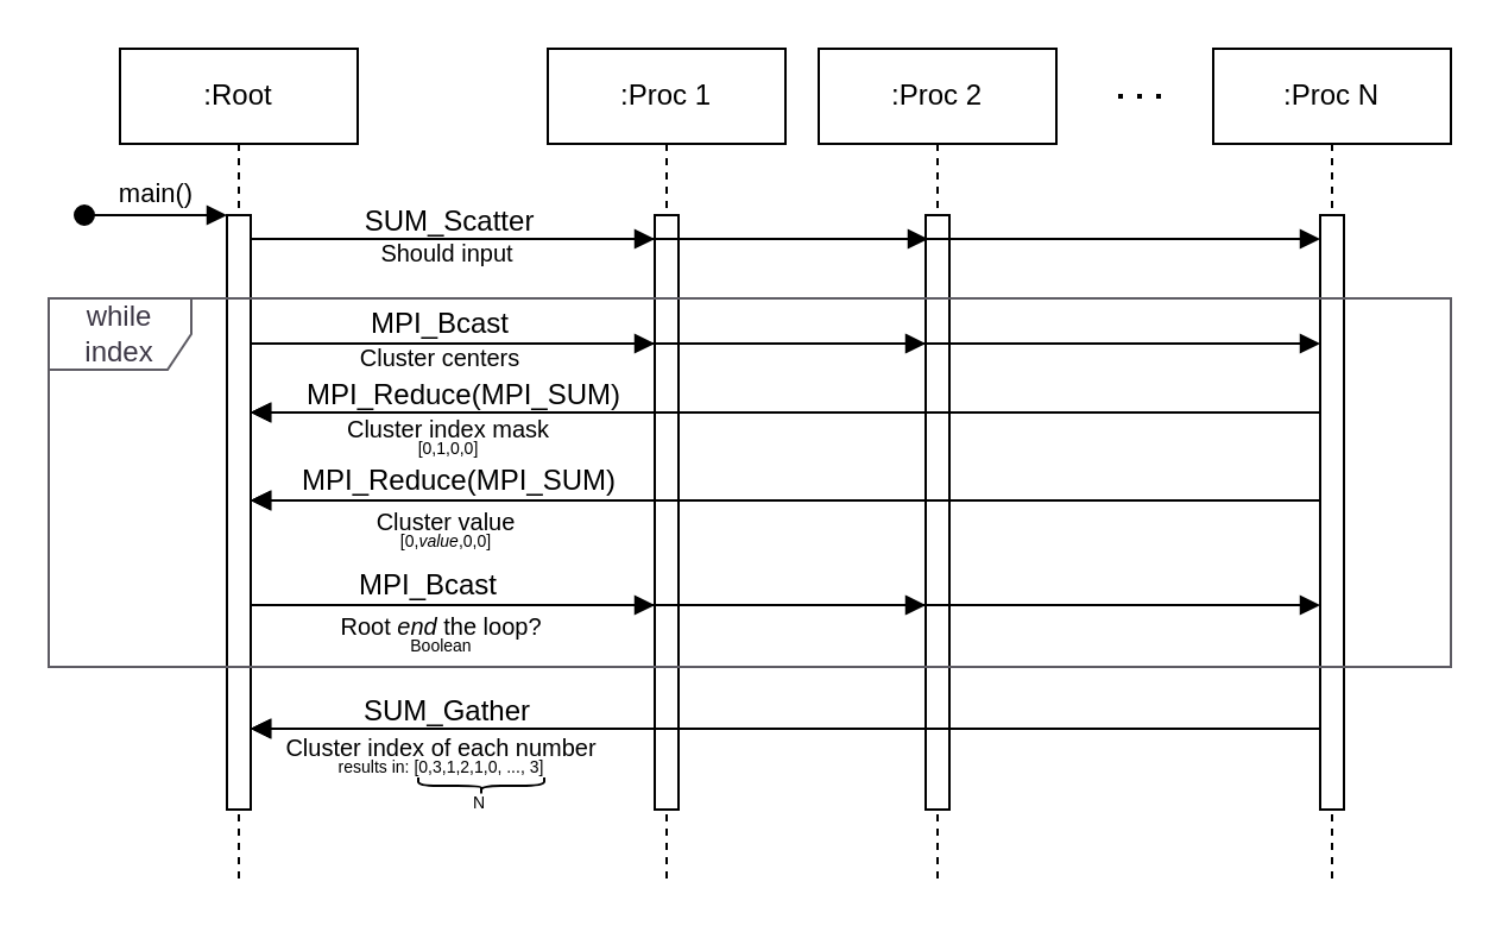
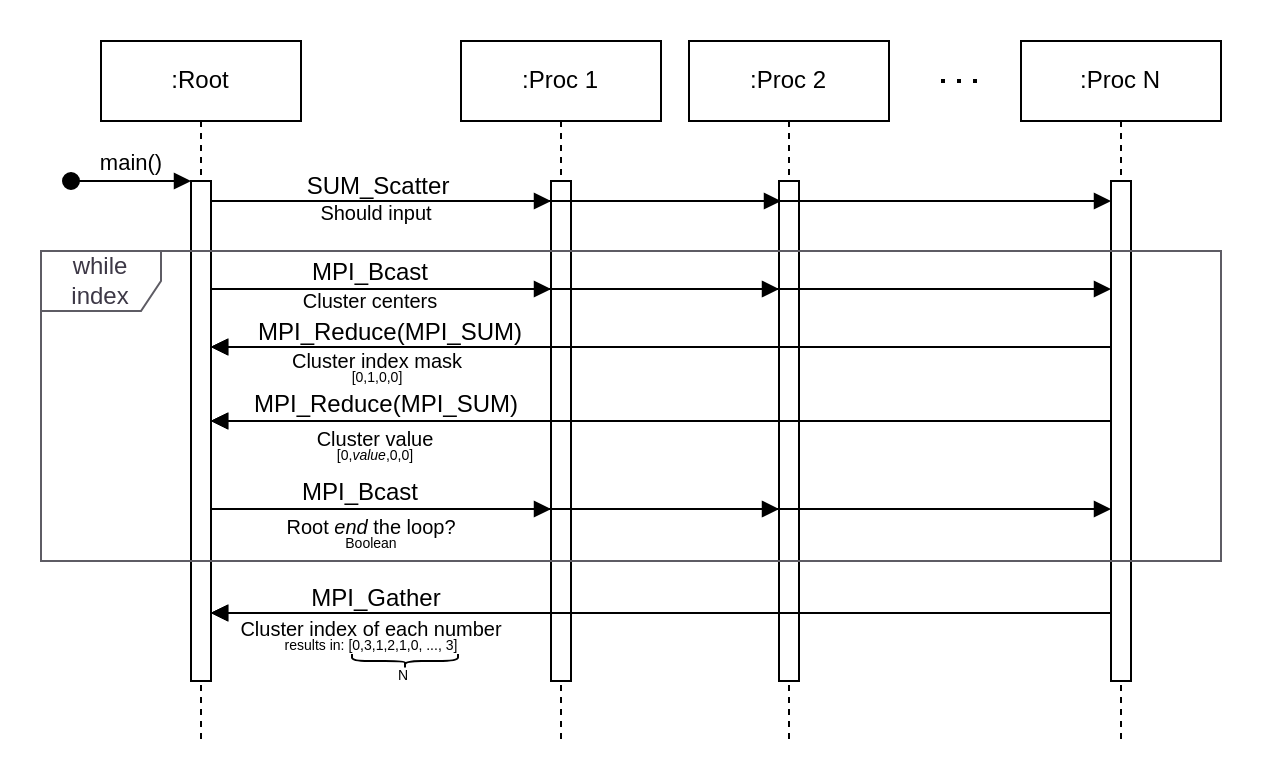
  <mxCell id="0" />
  <mxCell id="1" parent="0" />
  <mxCell id="2" value=":Root" style="shape=umlLifeline;perimeter=lifelinePerimeter;whiteSpace=wrap;html=1;container=0;dropTarget=0;collapsible=0;recursiveResize=0;outlineConnect=0;portConstraint=eastwest;newEdgeStyle={&quot;edgeStyle&quot;:&quot;elbowEdgeStyle&quot;,&quot;elbow&quot;:&quot;vertical&quot;,&quot;curved&quot;:0,&quot;rounded&quot;:0};" parent="1" vertex="1"><mxGeometry x="50" y="20" width="100" height="350" as="geometry" /></mxCell>
  <mxCell id="3" value="" style="html=1;points=[];perimeter=orthogonalPerimeter;outlineConnect=0;targetShapes=umlLifeline;portConstraint=eastwest;newEdgeStyle={&quot;edgeStyle&quot;:&quot;elbowEdgeStyle&quot;,&quot;elbow&quot;:&quot;vertical&quot;,&quot;curved&quot;:0,&quot;rounded&quot;:0};" parent="2" vertex="1"><mxGeometry x="45" y="70" width="10" height="250" as="geometry" /></mxCell>
  <mxCell id="4" value="main()" style="html=1;verticalAlign=bottom;startArrow=oval;endArrow=block;startSize=8;edgeStyle=elbowEdgeStyle;elbow=vertical;curved=0;rounded=0;" parent="2" target="3" edge="1"><mxGeometry relative="1" as="geometry"><mxPoint x="-15" y="70" as="sourcePoint" /></mxGeometry></mxCell>
  <mxCell id="5" value=":Proc 1" style="shape=umlLifeline;perimeter=lifelinePerimeter;whiteSpace=wrap;html=1;container=0;dropTarget=0;collapsible=0;recursiveResize=0;outlineConnect=0;portConstraint=eastwest;newEdgeStyle={&quot;edgeStyle&quot;:&quot;elbowEdgeStyle&quot;,&quot;elbow&quot;:&quot;vertical&quot;,&quot;curved&quot;:0,&quot;rounded&quot;:0};" parent="1" vertex="1"><mxGeometry x="230" y="20" width="100" height="350" as="geometry" /></mxCell>
  <mxCell id="6" value="" style="html=1;points=[];perimeter=orthogonalPerimeter;outlineConnect=0;targetShapes=umlLifeline;portConstraint=eastwest;newEdgeStyle={&quot;edgeStyle&quot;:&quot;elbowEdgeStyle&quot;,&quot;elbow&quot;:&quot;vertical&quot;,&quot;curved&quot;:0,&quot;rounded&quot;:0};" parent="5" vertex="1"><mxGeometry x="45" y="70" width="10" height="250" as="geometry" /></mxCell>
  <mxCell id="7" value="" style="html=1;verticalAlign=bottom;endArrow=block;edgeStyle=elbowEdgeStyle;elbow=vertical;curved=0;rounded=0;" parent="1" source="3" target="6" edge="1"><mxGeometry relative="1" as="geometry"><mxPoint x="205" y="110" as="sourcePoint" /><Array as="points"><mxPoint x="190" y="100" /></Array></mxGeometry></mxCell>
  <mxCell id="8" value=":Proc 2" style="shape=umlLifeline;perimeter=lifelinePerimeter;whiteSpace=wrap;html=1;container=0;dropTarget=0;collapsible=0;recursiveResize=0;outlineConnect=0;portConstraint=eastwest;newEdgeStyle={&quot;edgeStyle&quot;:&quot;elbowEdgeStyle&quot;,&quot;elbow&quot;:&quot;vertical&quot;,&quot;curved&quot;:0,&quot;rounded&quot;:0};" vertex="1" parent="1"><mxGeometry x="344" y="20" width="100" height="350" as="geometry" /></mxCell>
  <mxCell id="9" value="" style="html=1;points=[];perimeter=orthogonalPerimeter;outlineConnect=0;targetShapes=umlLifeline;portConstraint=eastwest;newEdgeStyle={&quot;edgeStyle&quot;:&quot;elbowEdgeStyle&quot;,&quot;elbow&quot;:&quot;vertical&quot;,&quot;curved&quot;:0,&quot;rounded&quot;:0};" vertex="1" parent="8"><mxGeometry x="45" y="70" width="10" height="250" as="geometry" /></mxCell>
  <mxCell id="10" value=":Proc N" style="shape=umlLifeline;perimeter=lifelinePerimeter;whiteSpace=wrap;html=1;container=0;dropTarget=0;collapsible=0;recursiveResize=0;outlineConnect=0;portConstraint=eastwest;newEdgeStyle={&quot;edgeStyle&quot;:&quot;elbowEdgeStyle&quot;,&quot;elbow&quot;:&quot;vertical&quot;,&quot;curved&quot;:0,&quot;rounded&quot;:0};" vertex="1" parent="1"><mxGeometry x="510" y="20" width="100" height="350" as="geometry" /></mxCell>
  <mxCell id="11" value="" style="html=1;points=[];perimeter=orthogonalPerimeter;outlineConnect=0;targetShapes=umlLifeline;portConstraint=eastwest;newEdgeStyle={&quot;edgeStyle&quot;:&quot;elbowEdgeStyle&quot;,&quot;elbow&quot;:&quot;vertical&quot;,&quot;curved&quot;:0,&quot;rounded&quot;:0};" vertex="1" parent="10"><mxGeometry x="45" y="70" width="10" height="250" as="geometry" /></mxCell>
  <mxCell id="12" value="" style="html=1;verticalAlign=bottom;endArrow=block;edgeStyle=elbowEdgeStyle;elbow=vertical;curved=0;rounded=0;" edge="1" parent="1"><mxGeometry relative="1" as="geometry"><mxPoint x="115" y="100" as="sourcePoint" /><Array as="points"><mxPoint x="200" y="100" /></Array><mxPoint x="390" y="100" as="targetPoint" /></mxGeometry></mxCell>
  <mxCell id="13" value="" style="endArrow=none;dashed=1;html=1;dashPattern=1 3;strokeWidth=2;rounded=0;" edge="1" parent="1"><mxGeometry width="50" height="50" relative="1" as="geometry"><mxPoint x="470" y="40" as="sourcePoint" /><mxPoint x="490" y="40" as="targetPoint" /></mxGeometry></mxCell>
  <mxCell id="14" value="" style="html=1;verticalAlign=bottom;endArrow=block;edgeStyle=elbowEdgeStyle;elbow=vertical;curved=0;rounded=0;" edge="1" parent="1" target="11"><mxGeometry x="0.041" y="20" relative="1" as="geometry"><mxPoint x="190" y="100" as="sourcePoint" /><Array as="points"><mxPoint x="260" y="100" /></Array><mxPoint x="550" y="100" as="targetPoint" /><mxPoint as="offset" /></mxGeometry></mxCell>
  <mxCell id="15" value="&lt;font style=&quot;font-size: 10px;&quot;&gt;Should input&lt;/font&gt;" style="text;html=1;strokeColor=none;fillColor=none;align=center;verticalAlign=middle;whiteSpace=wrap;rounded=0;" vertex="1" parent="1"><mxGeometry x="138" y="91" width="100" height="30" as="geometry" /></mxCell>
  <mxCell id="16" value="SUM_Scatter" style="text;html=1;strokeColor=none;fillColor=none;align=center;verticalAlign=middle;whiteSpace=wrap;rounded=0;" vertex="1" parent="1"><mxGeometry x="164" y="88" width="50" height="10" as="geometry" /></mxCell>
  <mxCell id="17" value="" style="html=1;verticalAlign=bottom;endArrow=block;edgeStyle=elbowEdgeStyle;elbow=vertical;curved=0;rounded=0;" edge="1" parent="1"><mxGeometry relative="1" as="geometry"><mxPoint x="105" y="144" as="sourcePoint" /><Array as="points"><mxPoint x="260" y="144" /><mxPoint x="199" y="138" /></Array><mxPoint x="275" y="144" as="targetPoint" /></mxGeometry></mxCell>
  <mxCell id="18" value="" style="html=1;verticalAlign=bottom;endArrow=block;edgeStyle=elbowEdgeStyle;elbow=vertical;curved=0;rounded=0;" edge="1" parent="1"><mxGeometry relative="1" as="geometry"><mxPoint x="105" y="144" as="sourcePoint" /><Array as="points"><mxPoint x="340" y="144" /><mxPoint x="292" y="138" /><mxPoint x="209" y="148" /></Array><mxPoint x="389" y="144" as="targetPoint" /></mxGeometry></mxCell>
  <mxCell id="19" value="" style="html=1;verticalAlign=bottom;endArrow=block;edgeStyle=elbowEdgeStyle;elbow=vertical;curved=0;rounded=0;" edge="1" parent="1"><mxGeometry relative="1" as="geometry"><mxPoint x="105" y="144" as="sourcePoint" /><Array as="points"><mxPoint x="350" y="144" /><mxPoint x="380" y="138" /><mxPoint x="302" y="148" /><mxPoint x="219" y="158" /></Array><mxPoint x="555" y="144" as="targetPoint" /></mxGeometry></mxCell>
  <mxCell id="20" value="MPI_Bcast" style="text;html=1;strokeColor=none;fillColor=none;align=center;verticalAlign=middle;whiteSpace=wrap;rounded=0;" vertex="1" parent="1"><mxGeometry x="155" y="120" width="60" height="32" as="geometry" /></mxCell>
  <mxCell id="21" value="&lt;font style=&quot;font-size: 10px;&quot;&gt;Cluster centers&lt;/font&gt;" style="text;html=1;strokeColor=none;fillColor=none;align=center;verticalAlign=middle;whiteSpace=wrap;rounded=0;" vertex="1" parent="1"><mxGeometry x="112" y="135" width="146" height="30" as="geometry" /></mxCell>
  <mxCell id="22" value="" style="html=1;verticalAlign=bottom;endArrow=none;edgeStyle=elbowEdgeStyle;elbow=vertical;curved=0;rounded=0;startArrow=block;startFill=1;endFill=0;strokeWidth=1;" edge="1" parent="1"><mxGeometry relative="1" as="geometry"><mxPoint x="105" y="173" as="sourcePoint" /><Array as="points"><mxPoint x="420" y="173" /><mxPoint x="357" y="164" /><mxPoint x="387" y="158" /><mxPoint x="309" y="168" /><mxPoint x="226" y="178" /></Array><mxPoint x="555" y="173" as="targetPoint" /></mxGeometry></mxCell>
  <mxCell id="23" value="" style="html=1;verticalAlign=bottom;endArrow=none;edgeStyle=elbowEdgeStyle;elbow=vertical;curved=0;rounded=0;startArrow=block;startFill=1;endFill=0;" edge="1" parent="1"><mxGeometry relative="1" as="geometry"><mxPoint x="105" y="173" as="sourcePoint" /><Array as="points"><mxPoint x="290" y="173" /><mxPoint x="330" y="173" /><mxPoint x="315" y="164" /><mxPoint x="330" y="153" /><mxPoint x="390" y="147" /><mxPoint x="312" y="157" /><mxPoint x="229" y="167" /></Array><mxPoint x="389" y="173" as="targetPoint" /></mxGeometry></mxCell>
  <mxCell id="24" value="" style="html=1;verticalAlign=bottom;endArrow=none;edgeStyle=elbowEdgeStyle;elbow=vertical;curved=0;rounded=0;startArrow=block;startFill=1;endFill=0;" edge="1" parent="1"><mxGeometry relative="1" as="geometry"><mxPoint x="105" y="173" as="sourcePoint" /><Array as="points"><mxPoint x="220" y="173" /><mxPoint x="232" y="164" /><mxPoint x="270" y="153" /><mxPoint x="209" y="147" /></Array><mxPoint x="275" y="173" as="targetPoint" /></mxGeometry></mxCell>
  <mxCell id="25" value="MPI_Reduce(MPI_SUM)" style="text;html=1;strokeColor=none;fillColor=none;align=center;verticalAlign=middle;whiteSpace=wrap;rounded=0;" vertex="1" parent="1"><mxGeometry x="165" y="151" width="60" height="30" as="geometry" /></mxCell>
  <mxCell id="26" value="&lt;p style=&quot;line-height: 90%;&quot;&gt;&lt;/p&gt;&lt;div&gt;&lt;font style=&quot;font-size: 10px;&quot;&gt;Cluster index mask&lt;/font&gt;&lt;/div&gt;&lt;div style=&quot;font-size: 7px; line-height: 30%;&quot;&gt;&lt;font style=&quot;font-size: 7px;&quot;&gt;[0,1,0,0]&lt;font style=&quot;font-size: 8px;&quot;&gt;&lt;br&gt;&lt;/font&gt;&lt;/font&gt;&lt;/div&gt;&lt;p&gt;&lt;/p&gt;" style="text;html=1;strokeColor=none;fillColor=none;align=center;verticalAlign=middle;whiteSpace=wrap;rounded=0;" vertex="1" parent="1"><mxGeometry x="128" y="166" width="121" height="30" as="geometry" /></mxCell>
  <mxCell id="27" value="" style="html=1;verticalAlign=bottom;endArrow=none;edgeStyle=elbowEdgeStyle;elbow=vertical;curved=0;rounded=0;startArrow=block;startFill=1;endFill=0;" edge="1" parent="1" source="3" target="6"><mxGeometry relative="1" as="geometry"><mxPoint x="130" y="190" as="sourcePoint" /><Array as="points"><mxPoint x="180" y="210" /><mxPoint x="180" y="200" /><mxPoint x="219" y="190" /><mxPoint x="231" y="181" /><mxPoint x="269" y="170" /><mxPoint x="208" y="164" /></Array><mxPoint x="274" y="190" as="targetPoint" /></mxGeometry></mxCell>
  <mxCell id="28" value="" style="html=1;verticalAlign=bottom;endArrow=none;edgeStyle=elbowEdgeStyle;elbow=vertical;curved=0;rounded=0;startArrow=block;startFill=1;endFill=0;" edge="1" parent="1" source="3" target="9"><mxGeometry relative="1" as="geometry"><mxPoint x="112" y="200" as="sourcePoint" /><Array as="points"><mxPoint x="260" y="210" /><mxPoint x="270" y="215" /><mxPoint x="240" y="210" /><mxPoint x="297" y="200" /><mxPoint x="337" y="200" /><mxPoint x="322" y="191" /><mxPoint x="337" y="180" /><mxPoint x="397" y="174" /><mxPoint x="319" y="184" /><mxPoint x="236" y="194" /></Array><mxPoint x="350" y="200" as="targetPoint" /></mxGeometry></mxCell>
  <mxCell id="29" value="" style="html=1;verticalAlign=bottom;endArrow=none;edgeStyle=elbowEdgeStyle;elbow=vertical;startArrow=block;startFill=1;endFill=0;strokeWidth=1;rounded=0;strokeColor=default;" edge="1" parent="1" source="3" target="11"><mxGeometry relative="1" as="geometry"><mxPoint x="180" y="210" as="sourcePoint" /><Array as="points"><mxPoint x="260" y="210" /><mxPoint x="270" y="220" /><mxPoint x="415" y="210" /><mxPoint x="352" y="201" /><mxPoint x="382" y="195" /><mxPoint x="304" y="205" /><mxPoint x="221" y="215" /></Array><mxPoint x="550" y="210" as="targetPoint" /></mxGeometry></mxCell>
  <mxCell id="30" value="MPI_Reduce(MPI_SUM)" style="text;html=1;strokeColor=none;fillColor=none;align=center;verticalAlign=middle;whiteSpace=wrap;rounded=0;" vertex="1" parent="1"><mxGeometry x="163" y="187" width="60" height="30" as="geometry" /></mxCell>
  <mxCell id="31" value="&lt;p style=&quot;line-height: 90%;&quot;&gt;&lt;/p&gt;&lt;div&gt;&lt;font style=&quot;font-size: 10px;&quot;&gt;Cluster value&lt;br&gt;&lt;/font&gt;&lt;/div&gt;&lt;div style=&quot;font-size: 7px; line-height: 30%;&quot;&gt;&lt;font style=&quot;font-size: 7px;&quot;&gt;[0,&lt;i&gt;value&lt;/i&gt;,0,0]&lt;font style=&quot;font-size: 8px;&quot;&gt;&lt;br&gt;&lt;/font&gt;&lt;/font&gt;&lt;/div&gt;&lt;p&gt;&lt;/p&gt;" style="text;html=1;strokeColor=none;fillColor=none;align=center;verticalAlign=middle;whiteSpace=wrap;rounded=0;" vertex="1" parent="1"><mxGeometry x="127" y="205" width="121" height="30" as="geometry" /></mxCell>
  <mxCell id="32" value="&lt;font color=&quot;#3d3846&quot;&gt;while index&lt;/font&gt;" style="shape=umlFrame;whiteSpace=wrap;html=1;pointerEvents=0;strokeWidth=1;shadow=0;perimeterSpacing=0;strokeColor=#5e5c64;" vertex="1" parent="1"><mxGeometry x="20" y="125" width="590" height="155" as="geometry" /></mxCell>
  <mxCell id="33" value="" style="html=1;verticalAlign=bottom;endArrow=block;edgeStyle=elbowEdgeStyle;elbow=vertical;curved=0;rounded=0;" edge="1" parent="1" source="3" target="6"><mxGeometry relative="1" as="geometry"><mxPoint x="100" y="254" as="sourcePoint" /><Array as="points"><mxPoint x="255" y="254" /><mxPoint x="194" y="248" /></Array><mxPoint x="270" y="250" as="targetPoint" /></mxGeometry></mxCell>
  <mxCell id="34" value="" style="html=1;verticalAlign=bottom;endArrow=block;edgeStyle=elbowEdgeStyle;elbow=vertical;curved=0;rounded=0;" edge="1" parent="1" source="3" target="9"><mxGeometry relative="1" as="geometry"><mxPoint x="100" y="254" as="sourcePoint" /><Array as="points"><mxPoint x="335" y="254" /><mxPoint x="287" y="248" /><mxPoint x="204" y="258" /></Array><mxPoint x="384" y="254" as="targetPoint" /></mxGeometry></mxCell>
  <mxCell id="35" value="" style="html=1;verticalAlign=bottom;endArrow=block;edgeStyle=elbowEdgeStyle;elbow=vertical;curved=0;rounded=0;" edge="1" parent="1" source="3" target="11"><mxGeometry relative="1" as="geometry"><mxPoint x="100" y="254" as="sourcePoint" /><Array as="points"><mxPoint x="345" y="254" /><mxPoint x="375" y="248" /><mxPoint x="297" y="258" /><mxPoint x="214" y="268" /></Array><mxPoint x="550" y="254" as="targetPoint" /></mxGeometry></mxCell>
  <mxCell id="36" value="MPI_Bcast" style="text;html=1;strokeColor=none;fillColor=none;align=center;verticalAlign=middle;whiteSpace=wrap;rounded=0;" vertex="1" parent="1"><mxGeometry x="150" y="230" width="60" height="32" as="geometry" /></mxCell>
  <mxCell id="37" value="&lt;p style=&quot;line-height: 90%;&quot;&gt;&lt;/p&gt;&lt;div&gt;&lt;font style=&quot;font-size: 10px;&quot;&gt;Root &lt;i&gt;end&lt;/i&gt; the loop?&lt;br&gt;&lt;/font&gt;&lt;/div&gt;&lt;div style=&quot;font-size: 7px; line-height: 50%;&quot;&gt;&lt;font style=&quot;font-size: 7px;&quot;&gt;Boolean&lt;font style=&quot;font-size: 8px;&quot;&gt;&lt;br&gt;&lt;/font&gt;&lt;/font&gt;&lt;/div&gt;&lt;p&gt;&lt;/p&gt;" style="text;html=1;strokeColor=none;fillColor=none;align=center;verticalAlign=middle;whiteSpace=wrap;rounded=0;" vertex="1" parent="1"><mxGeometry x="124.5" y="249" width="121" height="30" as="geometry" /></mxCell>
  <mxCell id="38" value="" style="html=1;verticalAlign=bottom;endArrow=none;edgeStyle=elbowEdgeStyle;elbow=vertical;curved=0;rounded=0;startArrow=block;startFill=1;endFill=0;strokeWidth=1;" edge="1" parent="1" source="3" target="11"><mxGeometry relative="1" as="geometry"><mxPoint x="98" y="306" as="sourcePoint" /><Array as="points"><mxPoint x="413" y="306" /><mxPoint x="350" y="297" /><mxPoint x="380" y="291" /><mxPoint x="302" y="301" /><mxPoint x="219" y="311" /></Array><mxPoint x="548" y="306" as="targetPoint" /></mxGeometry></mxCell>
  <mxCell id="39" value="" style="html=1;verticalAlign=bottom;endArrow=none;edgeStyle=elbowEdgeStyle;elbow=vertical;curved=0;rounded=0;startArrow=block;startFill=1;endFill=0;" edge="1" parent="1" source="3" target="9"><mxGeometry relative="1" as="geometry"><mxPoint x="98" y="306" as="sourcePoint" /><Array as="points"><mxPoint x="283" y="306" /><mxPoint x="323" y="306" /><mxPoint x="308" y="297" /><mxPoint x="323" y="286" /><mxPoint x="383" y="280" /><mxPoint x="305" y="290" /><mxPoint x="222" y="300" /></Array><mxPoint x="382" y="306" as="targetPoint" /></mxGeometry></mxCell>
  <mxCell id="40" value="" style="html=1;verticalAlign=bottom;endArrow=none;edgeStyle=elbowEdgeStyle;elbow=vertical;curved=0;rounded=0;startArrow=block;startFill=1;endFill=0;" edge="1" parent="1" source="3" target="6"><mxGeometry relative="1" as="geometry"><mxPoint x="98" y="306" as="sourcePoint" /><Array as="points"><mxPoint x="213" y="306" /><mxPoint x="225" y="297" /><mxPoint x="263" y="286" /><mxPoint x="202" y="280" /></Array><mxPoint x="268" y="306" as="targetPoint" /></mxGeometry></mxCell>
- <mxCell id="41" value="SUM_Gather" style="text;html=1;strokeColor=none;fillColor=none;align=center;verticalAlign=middle;whiteSpace=wrap;rounded=0;" vertex="1" parent="1"><mxGeometry x="158" y="284" width="60" height="30" as="geometry" /></mxCell>
+ <mxCell id="41" value="MPI_Gather" style="text;html=1;strokeColor=none;fillColor=none;align=center;verticalAlign=middle;whiteSpace=wrap;rounded=0;" vertex="1" parent="1"><mxGeometry x="158" y="284" width="60" height="30" as="geometry" /></mxCell>
  <mxCell id="42" value="&lt;p style=&quot;line-height: 90%;&quot;&gt;&lt;/p&gt;&lt;div&gt;&lt;font style=&quot;font-size: 10px;&quot;&gt;Cluster index of each number&lt;br&gt;&lt;/font&gt;&lt;/div&gt;&lt;div style=&quot;font-size: 7px; line-height: 30%;&quot;&gt;&lt;font style=&quot;font-size: 7px;&quot;&gt;results in: [0,3,1,2,1,0, ..., 3]&lt;font style=&quot;font-size: 8px;&quot;&gt;&lt;br&gt;&lt;/font&gt;&lt;/font&gt;&lt;/div&gt;&lt;p&gt;&lt;/p&gt;" style="text;html=1;strokeColor=none;fillColor=none;align=center;verticalAlign=middle;whiteSpace=wrap;rounded=0;" vertex="1" parent="1"><mxGeometry x="110.5" y="299" width="149" height="31" as="geometry" /></mxCell>
  <mxCell id="43" value="" style="shape=curlyBracket;whiteSpace=wrap;html=1;rounded=1;flipH=1;labelPosition=right;verticalLabelPosition=middle;align=left;verticalAlign=middle;rotation=90;" vertex="1" parent="1"><mxGeometry x="198.5" y="303.5" width="7" height="53" as="geometry" /></mxCell>
  <mxCell id="44" value="&lt;font style=&quot;font-size: 7px;&quot;&gt;N&lt;/font&gt;" style="text;html=1;align=center;verticalAlign=middle;resizable=0;points=[];autosize=1;strokeColor=none;fillColor=none;" vertex="1" parent="1"><mxGeometry x="186" y="321" width="30" height="30" as="geometry" /></mxCell>
